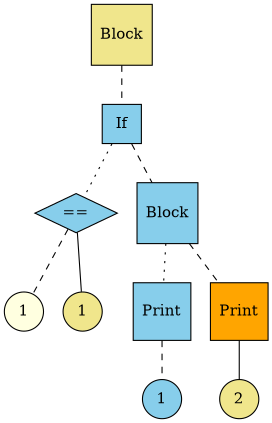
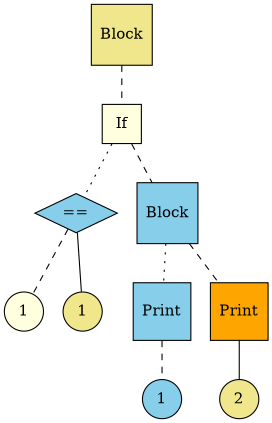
  graph {
    node [shape=square style=filled fillcolor=skyblue]
    edge [style=dashed]
    n1 [label=Block fillcolor=khaki]
-   n2 [label=If]
+   n2 [label=If fillcolor=lightyellow]
    n3 [label="==" shape=diamond]
    n4 [label=Block]
    n5 [label=1 shape=circle fillcolor=lightyellow]
    n6 [label=1 shape=circle fillcolor=khaki]
    n7 [label=Print]
    n8 [label=Print fillcolor=orange]
    n9 [label=1 shape=circle]
    n10 [label=2 shape=circle fillcolor=khaki]
    n1 -- n2
    n2 -- n3 [style=dotted]
    n2 -- n4
    n3 -- n5
    n3 -- n6 [style=solid]
    n4 -- n7 [style=dotted]
    n4 -- n8
    n7 -- n9
    n8 -- n10 [style=solid]
  }
